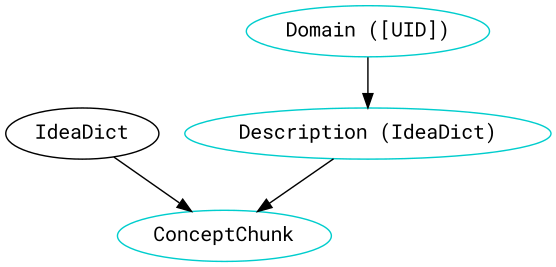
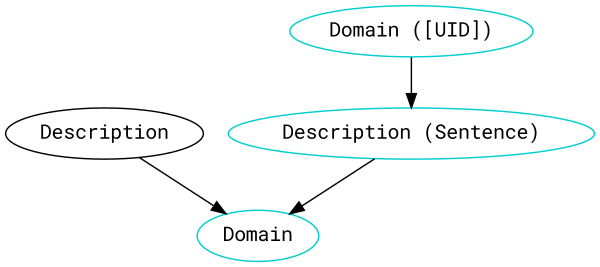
  digraph {
    fontname="Roboto Mono"
    node [color=cyan3 fontname="Roboto Mono" shape=oval]
    edge [fontname="Roboto Mono"]
-   n1 [label=ConceptChunk]
-   IdeaDict [color="" shape=""]
-   n3 [label="Description (IdeaDict)"]
+   n1 [label=Domain]
+   IdeaDict [label=Description color="" shape=""]
+   n3 [label="Description (Sentence)"]
    n4 [label="Domain ([UID])"]
    IdeaDict -> n1
    n3 -> n1
    n4 -> n3
  }
